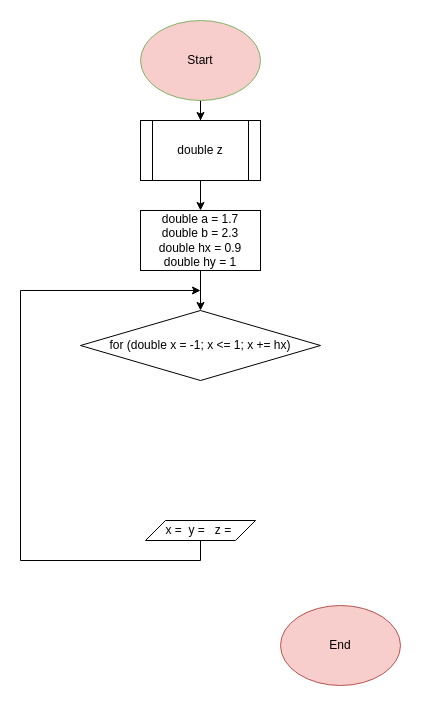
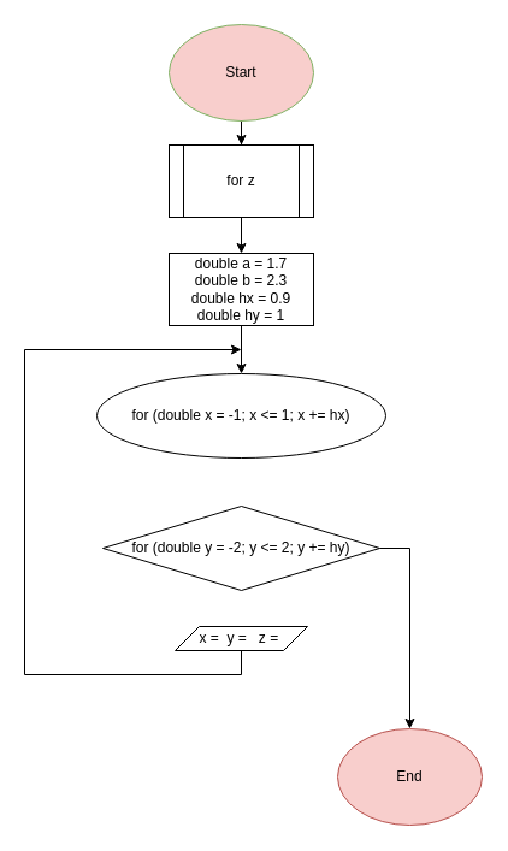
  <mxCell id="0" />
  <mxCell id="1" parent="0" />
  <mxCell id="2" value="" style="edgeStyle=orthogonalEdgeStyle;rounded=0;orthogonalLoop=1;jettySize=auto;html=1;" edge="1" parent="1" source="3" target="6"><mxGeometry relative="1" as="geometry" /></mxCell>
  <mxCell id="3" value="Start" style="ellipse;whiteSpace=wrap;html=1;fillColor=#f8cecc;strokeColor=#82b366;" vertex="1" parent="1"><mxGeometry x="140" width="120" height="80" as="geometry" y="20" /></mxCell>
  <mxCell id="4" value="End" style="ellipse;whiteSpace=wrap;html=1;fillColor=#f8cecc;strokeColor=#b85450;" vertex="1" parent="1"><mxGeometry x="280" y="605" width="120" height="80" as="geometry" /></mxCell>
  <mxCell id="5" value="" style="edgeStyle=orthogonalEdgeStyle;rounded=0;orthogonalLoop=1;jettySize=auto;html=1;" edge="1" parent="1" source="6" target="8"><mxGeometry relative="1" as="geometry" /></mxCell>
- <mxCell id="6" value="double z" style="shape=process;whiteSpace=wrap;html=1;backgroundOutline=1;" vertex="1" parent="1"><mxGeometry x="140" y="120" width="120" height="60" as="geometry" /></mxCell>
+ <mxCell id="6" value="for z" style="shape=process;whiteSpace=wrap;html=1;backgroundOutline=1;" vertex="1" parent="1"><mxGeometry x="140" y="120" width="120" height="60" as="geometry" /></mxCell>
  <mxCell id="7" value="" style="edgeStyle=orthogonalEdgeStyle;rounded=0;orthogonalLoop=1;jettySize=auto;html=1;" edge="1" parent="1" source="8" target="9"><mxGeometry relative="1" as="geometry" /></mxCell>
  <mxCell id="8" value="&lt;div&gt;double a = 1.7&lt;/div&gt;&lt;div&gt;double b = 2.3&lt;/div&gt;&lt;div&gt;double hx = 0.9&lt;/div&gt;&lt;div&gt;double hy = 1&lt;/div&gt;" style="rounded=0;whiteSpace=wrap;html=1;" vertex="1" parent="1"><mxGeometry x="140" y="210" width="120" height="60" as="geometry" /></mxCell>
- <mxCell id="9" value="for (double x = -1; x &amp;lt;= 1; x += hx)" style="rhombus;whiteSpace=wrap;html=1;" vertex="1" parent="1"><mxGeometry x="80" y="310" width="240" height="70" as="geometry" /></mxCell>
+ <mxCell id="9" value="for (double x = -1; x &amp;lt;= 1; x += hx)" style="ellipse;whiteSpace=wrap;html=1;" vertex="1" parent="1"><mxGeometry x="80" y="310" width="240" height="70" as="geometry" /></mxCell>
+ <mxCell id="10" style="edgeStyle=orthogonalEdgeStyle;rounded=0;orthogonalLoop=1;jettySize=auto;html=1;exitX=1;exitY=0.5;exitDx=0;exitDy=0;entryX=0.5;entryY=0;entryDx=0;entryDy=0;" edge="1" parent="1" source="11" target="4"><mxGeometry relative="1" as="geometry" /></mxCell>
+ <mxCell id="11" value="for (double y = -2; y &amp;lt;= 2; y += hy)" style="rhombus;whiteSpace=wrap;html=1;" vertex="1" parent="1"><mxGeometry x="85" y="420" width="230" height="70" as="geometry" /></mxCell>
  <mxCell id="12" style="edgeStyle=orthogonalEdgeStyle;rounded=0;orthogonalLoop=1;jettySize=auto;html=1;exitX=0.5;exitY=1;exitDx=0;exitDy=0;" edge="1" parent="1" source="13"><mxGeometry relative="1" as="geometry"><mxPoint x="200" y="290" as="targetPoint" /><Array as="points"><mxPoint x="200" y="560" /><mxPoint x="20" y="560" /></Array></mxGeometry></mxCell>
  <mxCell id="13" value="x =&amp;nbsp; y =&amp;nbsp; &amp;nbsp;z =&amp;nbsp;" style="shape=parallelogram;perimeter=parallelogramPerimeter;whiteSpace=wrap;html=1;fixedSize=1;" vertex="1" parent="1"><mxGeometry x="145" y="520" width="110" height="20" as="geometry" /></mxCell>
